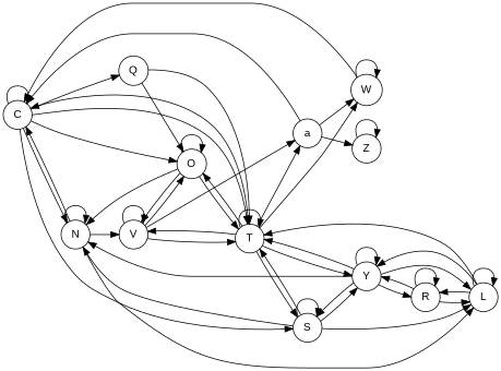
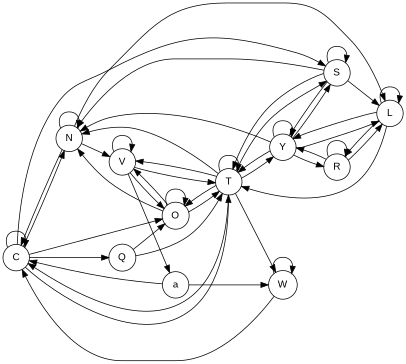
  digraph {
    fontname="Liberation Sans"
    rankdir=LR
    node [fontname="Liberation Sans" shape=circle]
    edge [fontname="Liberation Sans"]
    C
    N
    O
    Q
    S
    T
    L
    V
    Y
    W
    a
-   Z
    R
    C -> C
    C -> N
    C -> O
    C -> Q
    C -> S
    C -> T
    N -> C
    N -> N
    N -> L
    N -> V
    O -> N
    O -> O
    O -> T
    O -> V
    Q -> O
    Q -> T
    S -> N
    S -> S
    S -> T
    S -> L
    S -> Y
    T -> C
-   T -> a
+   T -> N
    T -> O
    T -> S
    T -> T
    T -> V
    T -> Y
    T -> W
    L -> T
    L -> L
    L -> Y
    L -> R
    V -> O
    V -> T
    V -> V
    V -> a
    Y -> N
    Y -> S
    Y -> T
    Y -> L
    Y -> Y
    Y -> R
    W -> C
    W -> W
    a -> C
    a -> W
-   a -> Z
-   Z -> Z
    R -> L
    R -> Y
    R -> R
  }
